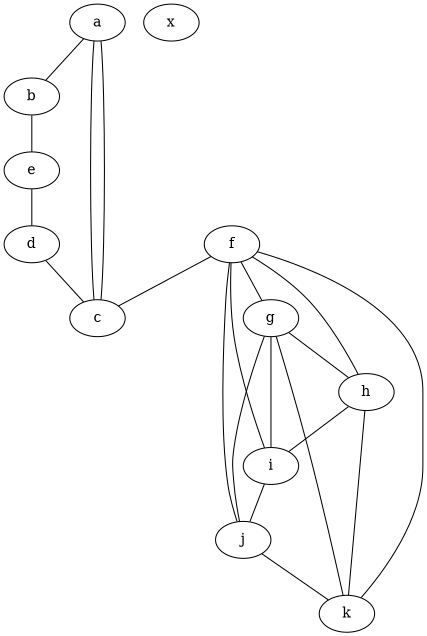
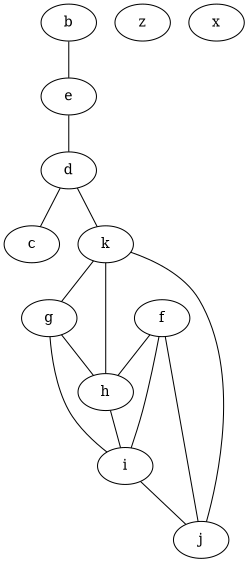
  graph {
-   a
    b
    c
    e
    d
+   z
    x
    f
    g
    h
    i
    j
    k
-   a -- b
-   a -- c
    b -- e
-   c -- a
    e -- d
    d -- c
-   f -- c
-   f -- g
    f -- h
    f -- i
    f -- j
-   f -- k
+   d -- k
    g -- h
    g -- i
-   g -- j
    h -- i
    i -- j
    j -- k
    k -- g
    k -- h
  }
